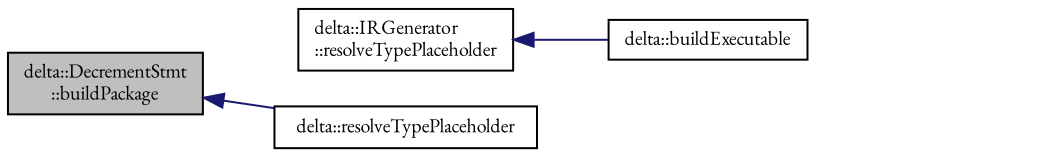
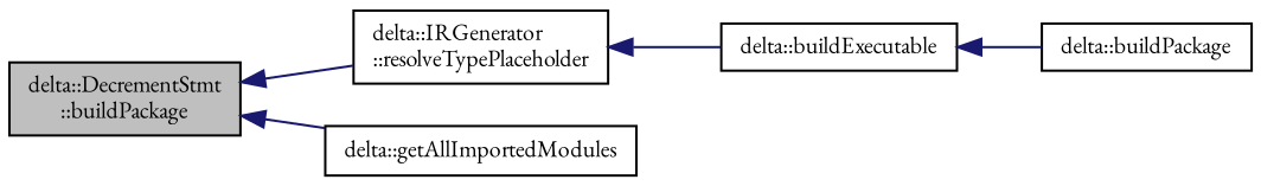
  digraph {
    fontname="EB Garamond"
    rankdir=LR
    node [color=black fillcolor=white fontname="EB Garamond" fontsize=10 shape=record style=filled]
    edge [color=midnightblue dir=back fontname="EB Garamond" fontsize=10 labelfontname=Helvetica labelfontsize=10 style=solid]
    n1 [fillcolor=grey75 fontcolor=black height=0.2 label="delta::DecrementStmt\l::buildPackage" width=0.4]
    n2 [height=0.2 label="delta::IRGenerator\l::resolveTypePlaceholder" width=0.4]
-   n3 [height=0.2 label="delta::resolveTypePlaceholder" width=0.4]
+   n3 [height=0.2 label="delta::getAllImportedModules" width=0.4]
    n4 [height=0.2 label="delta::buildExecutable" width=0.4]
+   n5 [height=0.2 label="delta::buildPackage" width=0.4]
+   n1 -> n2
    n1 -> n3
    n2 -> n4
+   n4 -> n5
  }
